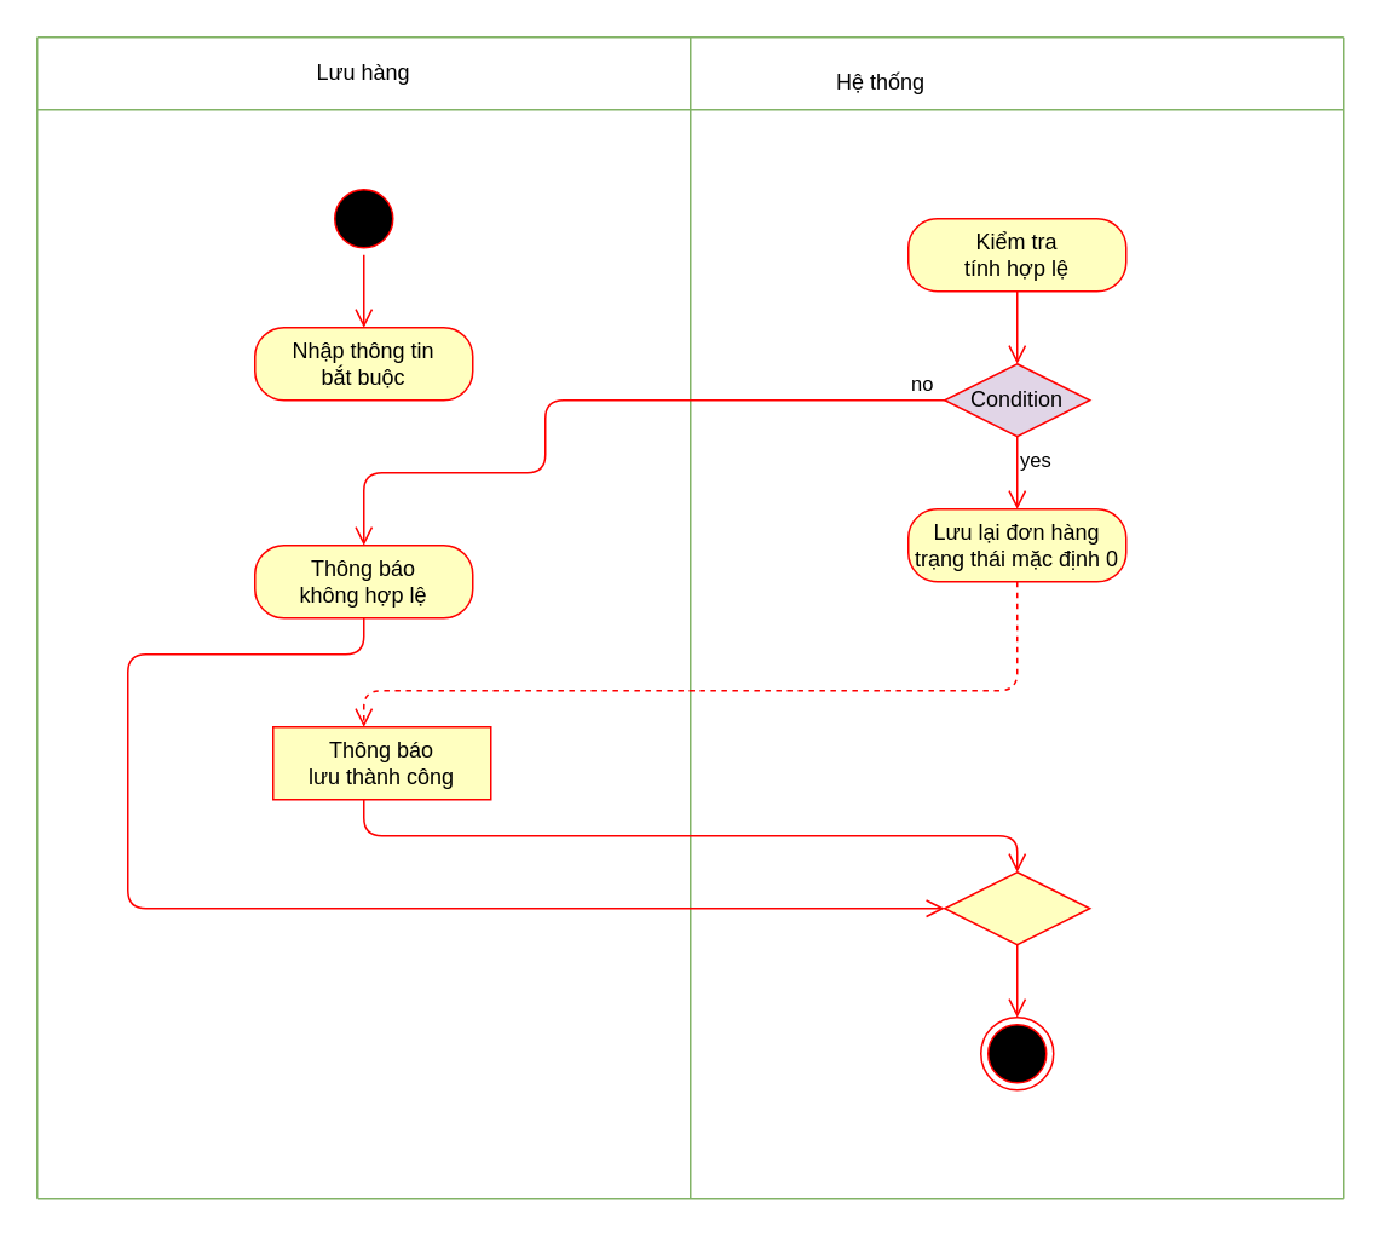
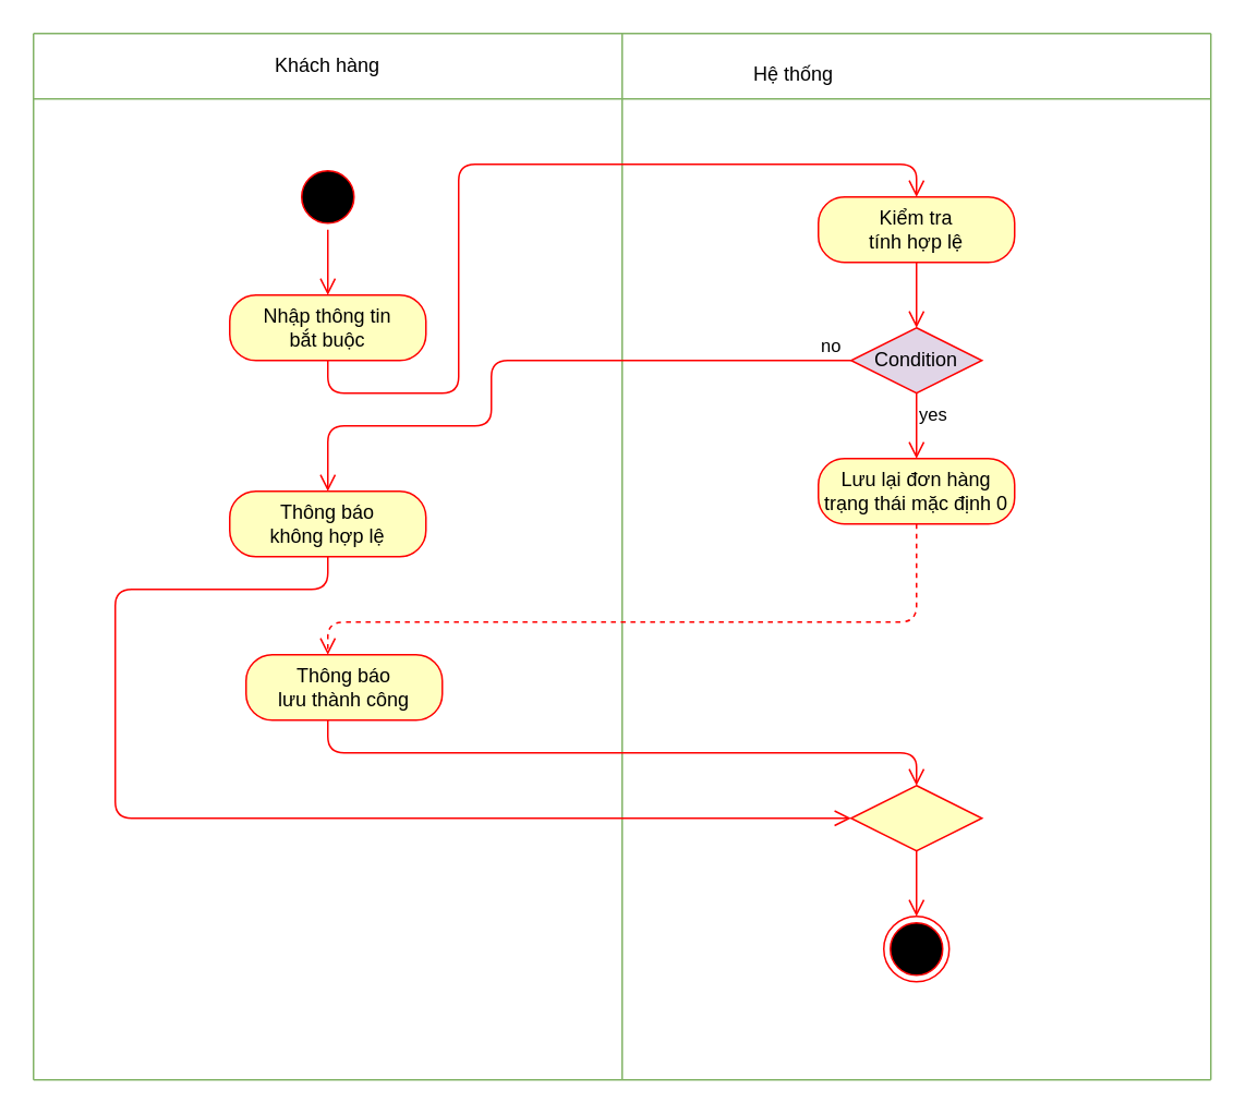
  <mxCell id="0" />
  <mxCell id="1" parent="0" />
  <mxCell id="2" value="" style="endArrow=none;html=1;fillColor=#d5e8d4;strokeColor=#82b366;" parent="1" edge="1"><mxGeometry width="50" height="50" relative="1" as="geometry"><mxPoint x="20" y="20" as="sourcePoint" /><mxPoint x="740" y="20" as="targetPoint" /></mxGeometry></mxCell>
  <mxCell id="3" value="" style="endArrow=none;html=1;fillColor=#d5e8d4;strokeColor=#82b366;" parent="1" edge="1"><mxGeometry width="50" height="50" relative="1" as="geometry"><mxPoint x="380" y="660" as="sourcePoint" /><mxPoint x="380" y="20" as="targetPoint" /></mxGeometry></mxCell>
- <mxCell id="4" value="Lưu hàng" style="text;html=1;strokeColor=none;fillColor=none;align=center;verticalAlign=middle;whiteSpace=wrap;rounded=0;" parent="1" vertex="1"><mxGeometry x="160" y="30" width="80" height="20" as="geometry" /></mxCell>
+ <mxCell id="4" value="Khách hàng" style="text;html=1;strokeColor=none;fillColor=none;align=center;verticalAlign=middle;whiteSpace=wrap;rounded=0;" parent="1" vertex="1"><mxGeometry x="160" y="30" width="80" height="20" as="geometry" /></mxCell>
  <mxCell id="5" value="Hệ thống" style="text;html=1;strokeColor=none;fillColor=none;align=center;verticalAlign=middle;whiteSpace=wrap;rounded=0;" parent="1" vertex="1"><mxGeometry x="445" y="35" width="80" height="20" as="geometry" /></mxCell>
  <mxCell id="6" value="" style="endArrow=none;html=1;fillColor=#d5e8d4;strokeColor=#82b366;" parent="1" edge="1"><mxGeometry width="50" height="50" relative="1" as="geometry"><mxPoint x="20" y="60" as="sourcePoint" /><mxPoint x="740" y="60" as="targetPoint" /></mxGeometry></mxCell>
  <mxCell id="7" value="" style="endArrow=none;html=1;fillColor=#d5e8d4;strokeColor=#82b366;" parent="1" edge="1"><mxGeometry width="50" height="50" relative="1" as="geometry"><mxPoint x="20" y="660" as="sourcePoint" /><mxPoint x="20" y="20" as="targetPoint" /></mxGeometry></mxCell>
  <mxCell id="8" value="" style="endArrow=none;html=1;fillColor=#d5e8d4;strokeColor=#82b366;" parent="1" edge="1"><mxGeometry width="50" height="50" relative="1" as="geometry"><mxPoint x="740" y="660" as="sourcePoint" /><mxPoint x="740" y="20" as="targetPoint" /></mxGeometry></mxCell>
  <mxCell id="9" value="" style="ellipse;html=1;shape=startState;fillColor=#000000;strokeColor=#ff0000;" parent="1" vertex="1"><mxGeometry x="180" y="100" width="40" height="40" as="geometry" /></mxCell>
  <mxCell id="10" value="" style="edgeStyle=orthogonalEdgeStyle;html=1;verticalAlign=bottom;endArrow=open;endSize=8;strokeColor=#ff0000;" parent="1" source="9" edge="1"><mxGeometry relative="1" as="geometry"><mxPoint x="200" y="180" as="targetPoint" /></mxGeometry></mxCell>
  <mxCell id="11" value="Nhập thông tin&lt;br&gt;bắt buộc" style="rounded=1;whiteSpace=wrap;html=1;arcSize=40;fontColor=#000000;fillColor=#ffffc0;strokeColor=#ff0000;" parent="1" vertex="1"><mxGeometry x="140" y="180" width="120" height="40" as="geometry" /></mxCell>
+ <mxCell id="12" value="" style="edgeStyle=orthogonalEdgeStyle;html=1;verticalAlign=bottom;endArrow=open;endSize=8;strokeColor=#ff0000;entryX=0.5;entryY=0;entryDx=0;entryDy=0;" parent="1" source="11" target="13" edge="1"><mxGeometry relative="1" as="geometry"><mxPoint x="200" y="280" as="targetPoint" /><Array as="points"><mxPoint x="200" y="240" /><mxPoint x="280" y="240" /><mxPoint x="280" y="100" /><mxPoint x="560" y="100" /></Array></mxGeometry></mxCell>
  <mxCell id="13" value="Kiểm tra&lt;br&gt;tính hợp lệ" style="rounded=1;whiteSpace=wrap;html=1;arcSize=40;fontColor=#000000;fillColor=#ffffc0;strokeColor=#ff0000;" parent="1" vertex="1"><mxGeometry x="500" y="120" width="120" height="40" as="geometry" /></mxCell>
  <mxCell id="14" value="" style="edgeStyle=orthogonalEdgeStyle;html=1;verticalAlign=bottom;endArrow=open;endSize=8;strokeColor=#ff0000;" parent="1" source="13" edge="1"><mxGeometry relative="1" as="geometry"><mxPoint x="560" y="200" as="targetPoint" /></mxGeometry></mxCell>
  <mxCell id="15" value="Condition" style="rhombus;whiteSpace=wrap;html=1;fillColor=#e1d5e7;strokeColor=#ff0000;" parent="1" vertex="1"><mxGeometry x="520" y="200" width="80" height="40" as="geometry" /></mxCell>
  <mxCell id="16" value="no" style="edgeStyle=orthogonalEdgeStyle;html=1;align=left;verticalAlign=bottom;endArrow=open;endSize=8;strokeColor=#ff0000;exitX=0;exitY=0.5;exitDx=0;exitDy=0;" parent="1" source="15" edge="1"><mxGeometry x="-0.9" relative="1" as="geometry"><mxPoint x="200" y="300" as="targetPoint" /><Array as="points"><mxPoint x="300" y="220" /><mxPoint x="300" y="260" /><mxPoint x="200" y="260" /></Array><mxPoint as="offset" /></mxGeometry></mxCell>
  <mxCell id="17" value="yes" style="edgeStyle=orthogonalEdgeStyle;html=1;align=left;verticalAlign=top;endArrow=open;endSize=8;strokeColor=#ff0000;" parent="1" source="15" edge="1"><mxGeometry x="-1" relative="1" as="geometry"><mxPoint x="560" y="280" as="targetPoint" /><Array as="points"><mxPoint x="560" y="280" /><mxPoint x="560" y="280" /></Array></mxGeometry></mxCell>
  <mxCell id="18" value="Lưu lại đơn hàng&lt;br&gt;trạng thái mặc định 0" style="rounded=1;whiteSpace=wrap;html=1;arcSize=40;fontColor=#000000;fillColor=#ffffc0;strokeColor=#ff0000;" parent="1" vertex="1"><mxGeometry x="500" y="280" width="120" height="40" as="geometry" /></mxCell>
  <mxCell id="19" value="" style="edgeStyle=orthogonalEdgeStyle;html=1;verticalAlign=bottom;endArrow=open;endSize=8;strokeColor=#ff0000;dashed=1;" parent="1" source="18" target="22" edge="1"><mxGeometry relative="1" as="geometry"><mxPoint x="560" y="360" as="targetPoint" /><Array as="points"><mxPoint x="560" y="380" /><mxPoint x="200" y="380" /></Array></mxGeometry></mxCell>
  <mxCell id="20" value="Thông báo&lt;br&gt;không hợp lệ" style="rounded=1;whiteSpace=wrap;html=1;arcSize=40;fontColor=#000000;fillColor=#ffffc0;strokeColor=#ff0000;" parent="1" vertex="1"><mxGeometry x="140" y="300" width="120" height="40" as="geometry" /></mxCell>
  <mxCell id="21" value="" style="edgeStyle=orthogonalEdgeStyle;html=1;verticalAlign=bottom;endArrow=open;endSize=8;strokeColor=#ff0000;entryX=0;entryY=0.5;entryDx=0;entryDy=0;" parent="1" source="20" target="25" edge="1"><mxGeometry relative="1" as="geometry"><mxPoint x="70" y="430" as="targetPoint" /><Array as="points"><mxPoint x="200" y="360" /><mxPoint x="70" y="360" /><mxPoint x="70" y="500" /></Array></mxGeometry></mxCell>
- <mxCell id="22" value="Thông báo&lt;br&gt;lưu thành công" style="whiteSpace=wrap;html=1;arcSize=40;fontColor=#000000;fillColor=#ffffc0;strokeColor=#ff0000;rounded=0;" parent="1" vertex="1"><mxGeometry x="150" y="400" width="120" height="40" as="geometry" /></mxCell>
+ <mxCell id="22" value="Thông báo&lt;br&gt;lưu thành công" style="rounded=1;whiteSpace=wrap;html=1;arcSize=40;fontColor=#000000;fillColor=#ffffc0;strokeColor=#ff0000;" parent="1" vertex="1"><mxGeometry x="150" y="400" width="120" height="40" as="geometry" /></mxCell>
  <mxCell id="23" value="" style="edgeStyle=orthogonalEdgeStyle;html=1;verticalAlign=bottom;endArrow=open;endSize=8;strokeColor=#ff0000;entryX=0.5;entryY=0;entryDx=0;entryDy=0;" parent="1" source="22" target="25" edge="1"><mxGeometry relative="1" as="geometry"><mxPoint x="200" y="500" as="targetPoint" /><Array as="points"><mxPoint x="200" y="460" /><mxPoint x="560" y="460" /></Array></mxGeometry></mxCell>
  <mxCell id="24" value="" style="ellipse;html=1;shape=endState;fillColor=#000000;strokeColor=#ff0000;" parent="1" vertex="1"><mxGeometry x="540" y="560" width="40" height="40" as="geometry" /></mxCell>
  <mxCell id="25" value="" style="rhombus;whiteSpace=wrap;html=1;fillColor=#ffffc0;strokeColor=#ff0000;" parent="1" vertex="1"><mxGeometry x="520" y="480" width="80" height="40" as="geometry" /></mxCell>
  <mxCell id="26" value="" style="edgeStyle=orthogonalEdgeStyle;html=1;verticalAlign=bottom;endArrow=open;endSize=8;strokeColor=#ff0000;exitX=0.5;exitY=1;exitDx=0;exitDy=0;entryX=0.5;entryY=0;entryDx=0;entryDy=0;" parent="1" source="25" target="24" edge="1"><mxGeometry relative="1" as="geometry"><mxPoint x="570" y="210" as="targetPoint" /><mxPoint x="570" y="170" as="sourcePoint" /></mxGeometry></mxCell>
  <mxCell id="27" value="" style="endArrow=none;html=1;fillColor=#d5e8d4;strokeColor=#82b366;" parent="1" edge="1"><mxGeometry width="50" height="50" relative="1" as="geometry"><mxPoint x="20" y="660" as="sourcePoint" /><mxPoint x="740" y="660" as="targetPoint" /></mxGeometry></mxCell>
